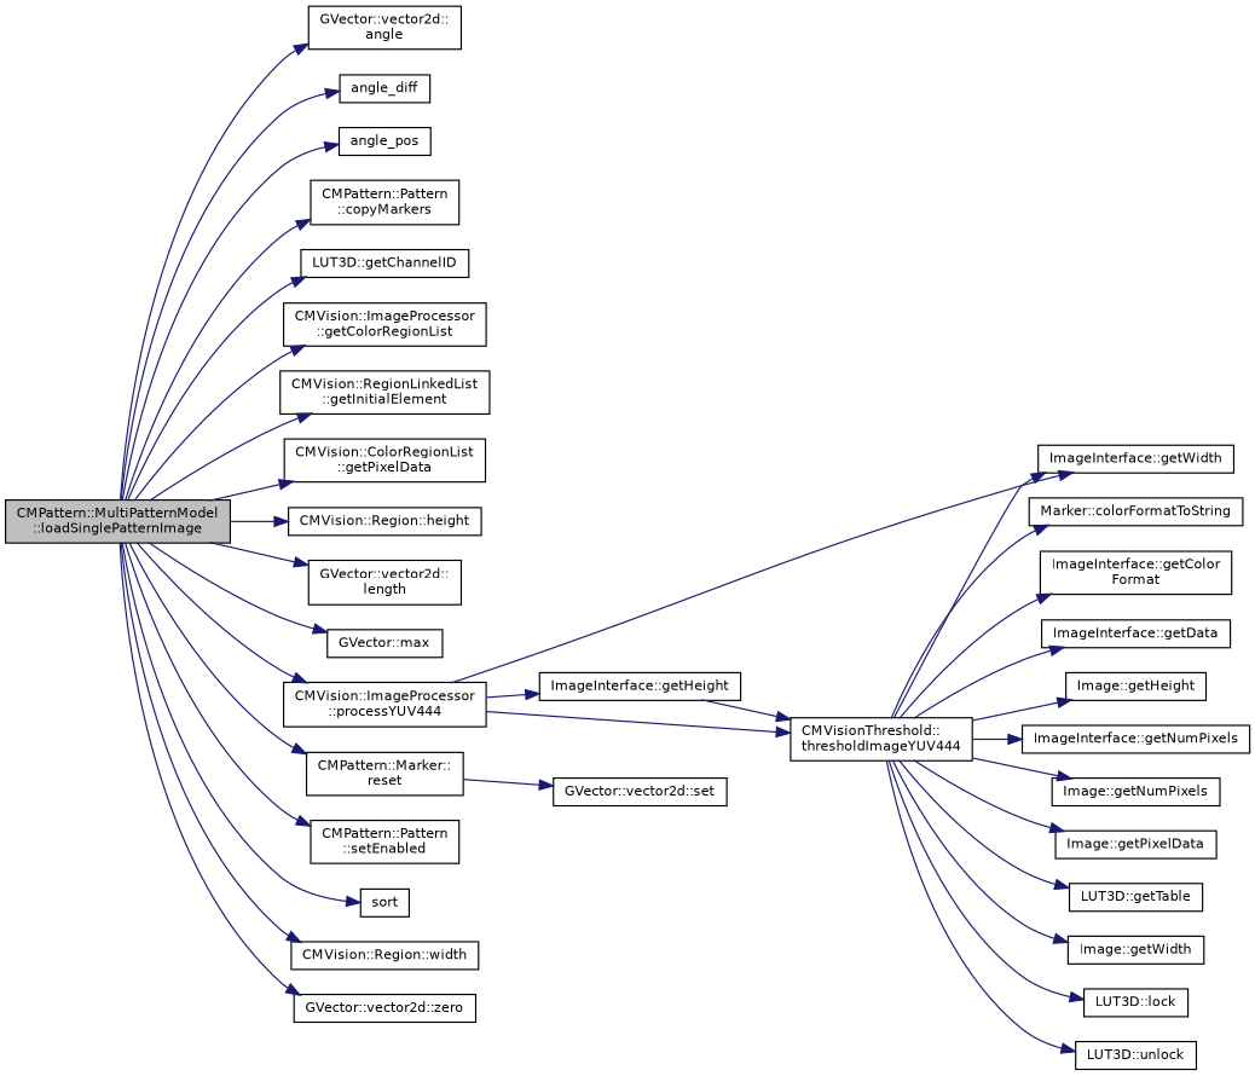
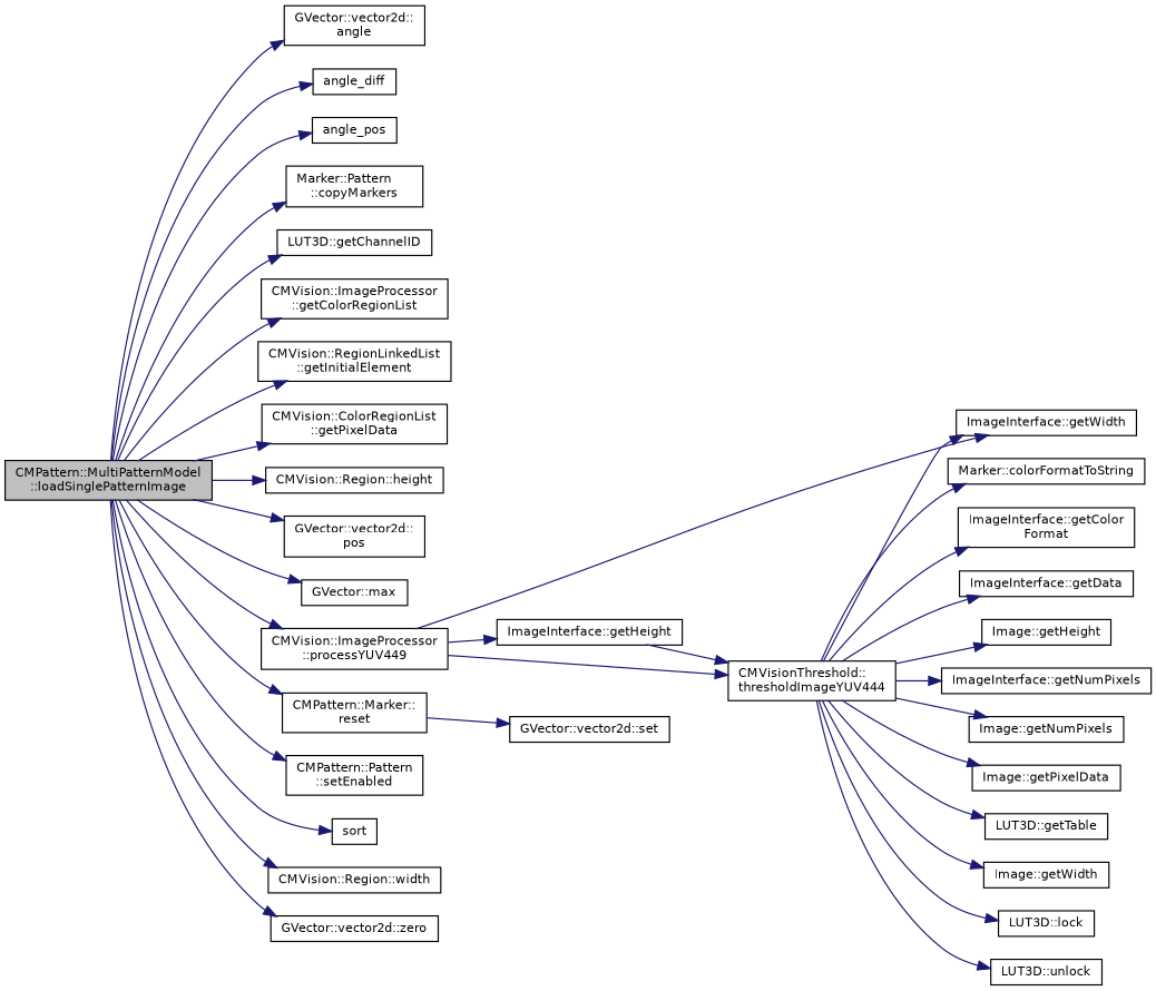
  digraph {
    rankdir=LR
    node [color=black fillcolor=white fontname=Helvetica fontsize=10 shape=record style=filled]
    edge [color=midnightblue fontname=Helvetica fontsize=10 labelfontname=Helvetica labelfontsize=10 style=solid]
    n1 [fillcolor=grey75 fontcolor=black height=0.2 label="CMPattern::MultiPatternModel\l::loadSinglePatternImage" width=0.4]
    n2 [height=0.2 label="GVector::vector2d::\langle" width=0.4]
    n3 [height=0.2 label=angle_diff width=0.4]
    n4 [height=0.2 label=angle_pos width=0.4]
-   n5 [height=0.2 label="CMPattern::Pattern\l::copyMarkers" width=0.4]
+   n5 [height=0.2 label="Marker::Pattern\l::copyMarkers" width=0.4]
    n6 [height=0.2 label="LUT3D::getChannelID" width=0.4]
    n7 [height=0.2 label="CMVision::ImageProcessor\l::getColorRegionList" width=0.4]
    n8 [height=0.2 label="CMVision::RegionLinkedList\l::getInitialElement" width=0.4]
    n9 [height=0.2 label="CMVision::ColorRegionList\l::getPixelData" width=0.4]
    n10 [height=0.2 label="CMVision::Region::height" width=0.4]
-   n11 [height=0.2 label="GVector::vector2d::\llength" width=0.4]
+   n11 [height=0.2 label="GVector::vector2d::\lpos" width=0.4]
    n12 [height=0.2 label="GVector::max" width=0.4]
-   n13 [height=0.2 label="CMVision::ImageProcessor\l::processYUV444" width=0.4]
+   n13 [height=0.2 label="CMVision::ImageProcessor\l::processYUV449" width=0.4]
    n14 [height=0.2 label="CMPattern::Marker::\lreset" width=0.4]
    n15 [height=0.2 label="CMPattern::Pattern\l::setEnabled" width=0.4]
    n16 [height=0.2 label=sort width=0.4]
    n17 [height=0.2 label="CMVision::Region::width" width=0.4]
    n18 [height=0.2 label="GVector::vector2d::zero" width=0.4]
    n19 [height=0.2 label="ImageInterface::getWidth" width=0.4]
    n20 [height=0.2 label="ImageInterface::getHeight" width=0.4]
    n21 [height=0.2 label="CMVisionThreshold::\lthresholdImageYUV444" width=0.4]
    n22 [height=0.2 label="GVector::vector2d::set" width=0.4]
    n23 [height=0.2 label="Marker::colorFormatToString" width=0.4]
    n24 [height=0.2 label="ImageInterface::getColor\lFormat" width=0.4]
    n25 [height=0.2 label="ImageInterface::getData" width=0.4]
    n26 [height=0.2 label="Image::getHeight" width=0.4]
    n27 [height=0.2 label="ImageInterface::getNumPixels" width=0.4]
    n28 [height=0.2 label="Image::getNumPixels" width=0.4]
    n29 [height=0.2 label="Image::getPixelData" width=0.4]
    n30 [height=0.2 label="LUT3D::getTable" width=0.4]
    n31 [height=0.2 label="Image::getWidth" width=0.4]
    n32 [height=0.2 label="LUT3D::lock" width=0.4]
    n33 [height=0.2 label="LUT3D::unlock" width=0.4]
    n1 -> n2
    n1 -> n3
    n1 -> n4
    n1 -> n5
    n1 -> n6
    n1 -> n7
    n1 -> n8
    n1 -> n9
    n1 -> n10
    n1 -> n11
    n1 -> n12
    n1 -> n13
    n1 -> n14
    n1 -> n15
    n1 -> n16
    n1 -> n17
    n1 -> n18
    n13 -> n19
    n13 -> n20
    n13 -> n21
    n14 -> n22
    n20 -> n21
    n21 -> n19
    n21 -> n23
    n21 -> n24
    n21 -> n25
    n21 -> n26
    n21 -> n27
    n21 -> n28
    n21 -> n29
    n21 -> n30
    n21 -> n31
    n21 -> n32
    n21 -> n33
  }
